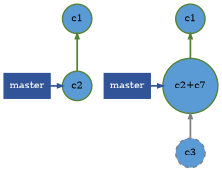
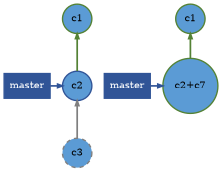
  digraph {
    rankdir=TB
    node [color="#548235" fillcolor="#5B9BD5" penwidth=2 shape=circle style=filled]
    edge [arrowsize=0.7 color="#305497" dir=back penwidth=2.5]
-   c2
+   c2 [color="#305497"]
    n2 [label="c2+c7"]
    n3 [color="#305497" fillcolor="#305497" fontcolor=white label=master shape=rounded]
    n4 [color="#305497" fillcolor="#305497" fontcolor=white label=master shape=rounded]
    c3 [color="#7F7F7F" style="filled,dashed"]
    n6 [label=c1]
    n7 [label=c1]
    subgraph sub_1 {
      rank=same
      c2
      n2
      n3
      n4
    }
-   n2 -> c3 [color="#7F7F7F"]
+   c2 -> c3 [color="#7F7F7F"]
    n3 -> c2 [dir=nomal]
    n4 -> n2 [dir=nomal]
    n6 -> c2 [color="#548235"]
    n7 -> n2 [color="#548235"]
  }
